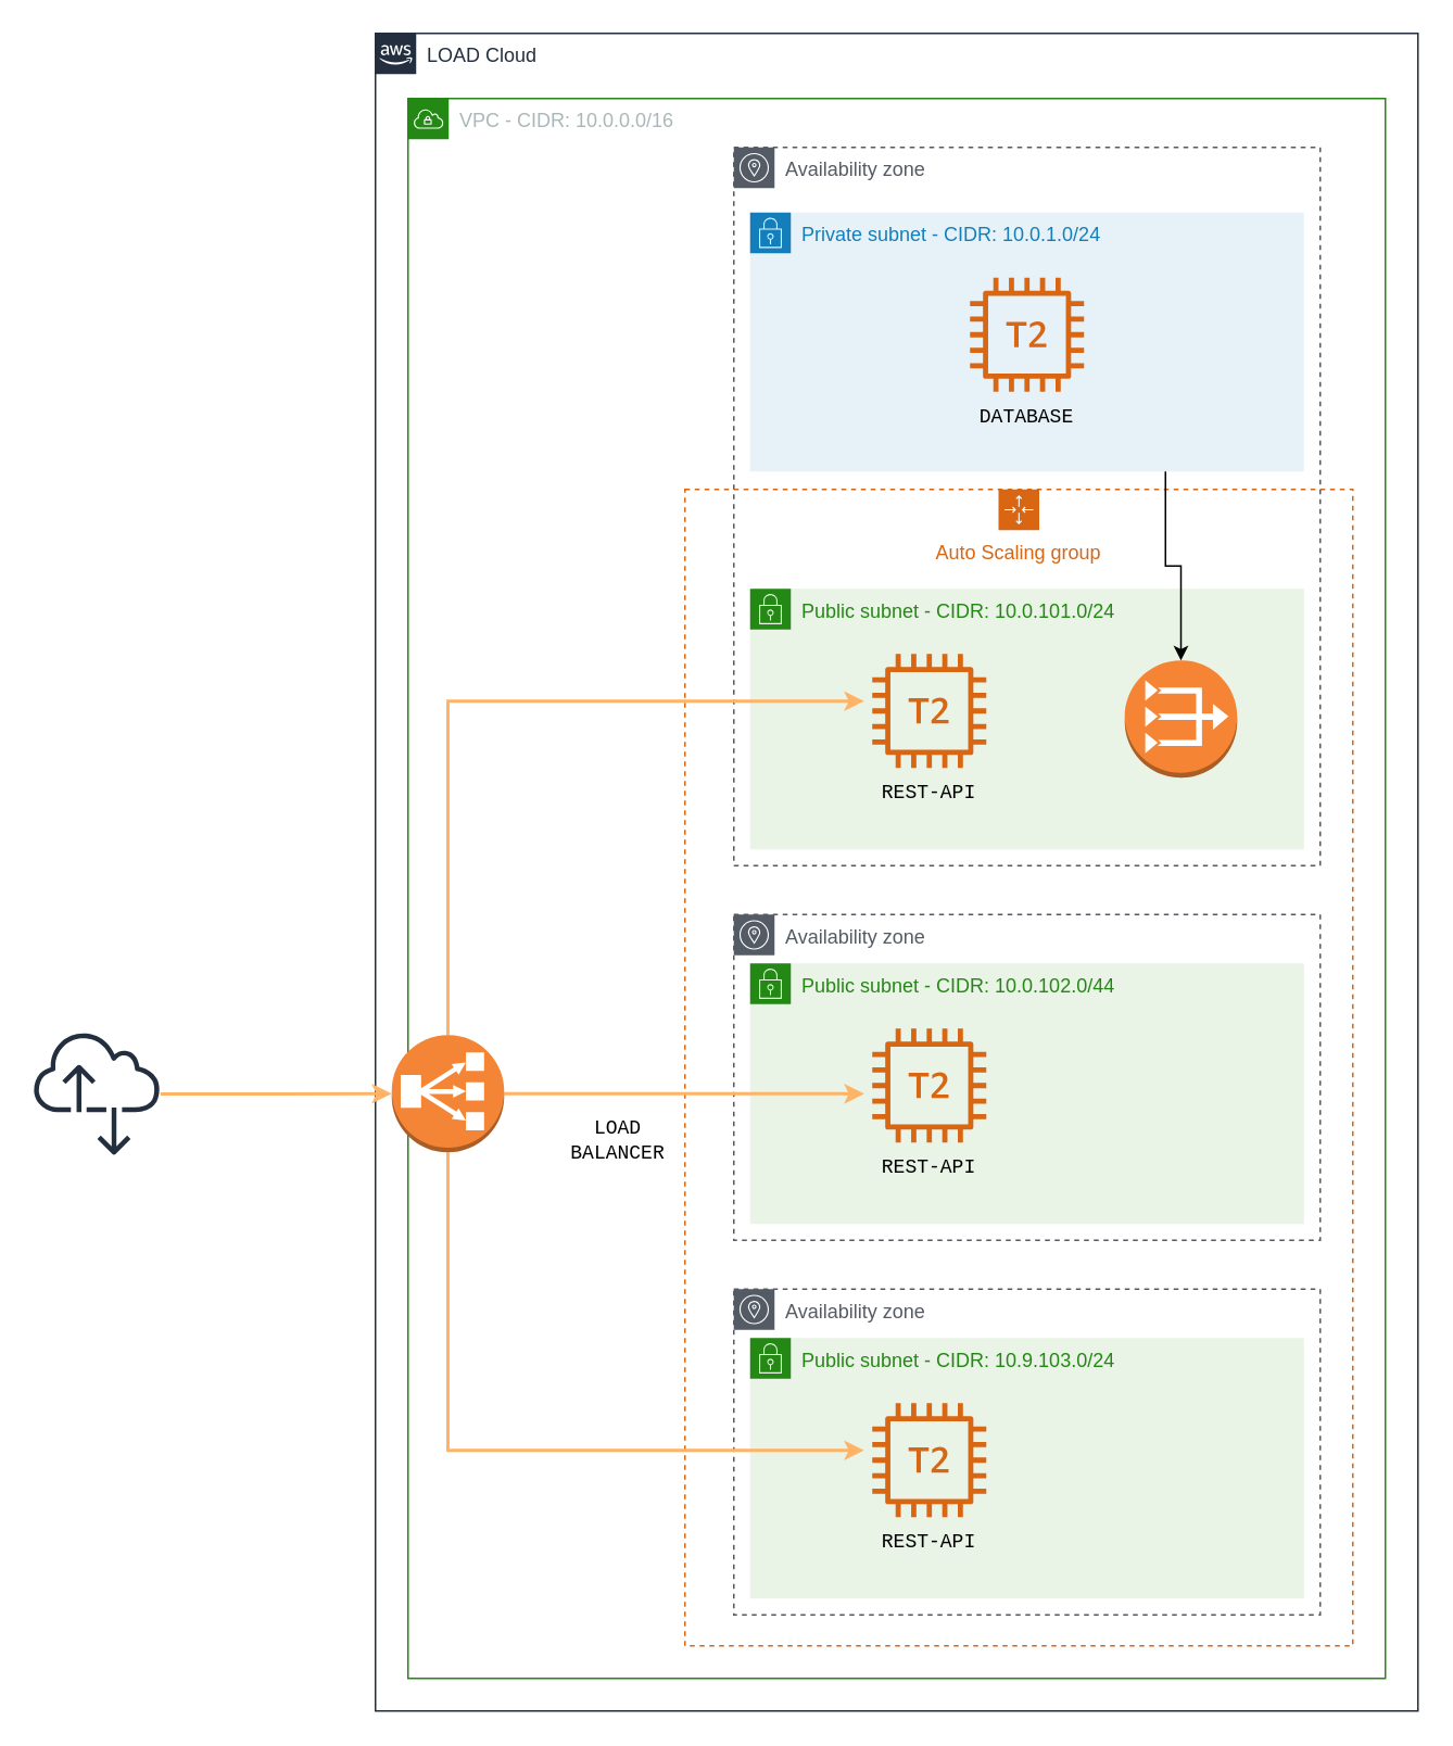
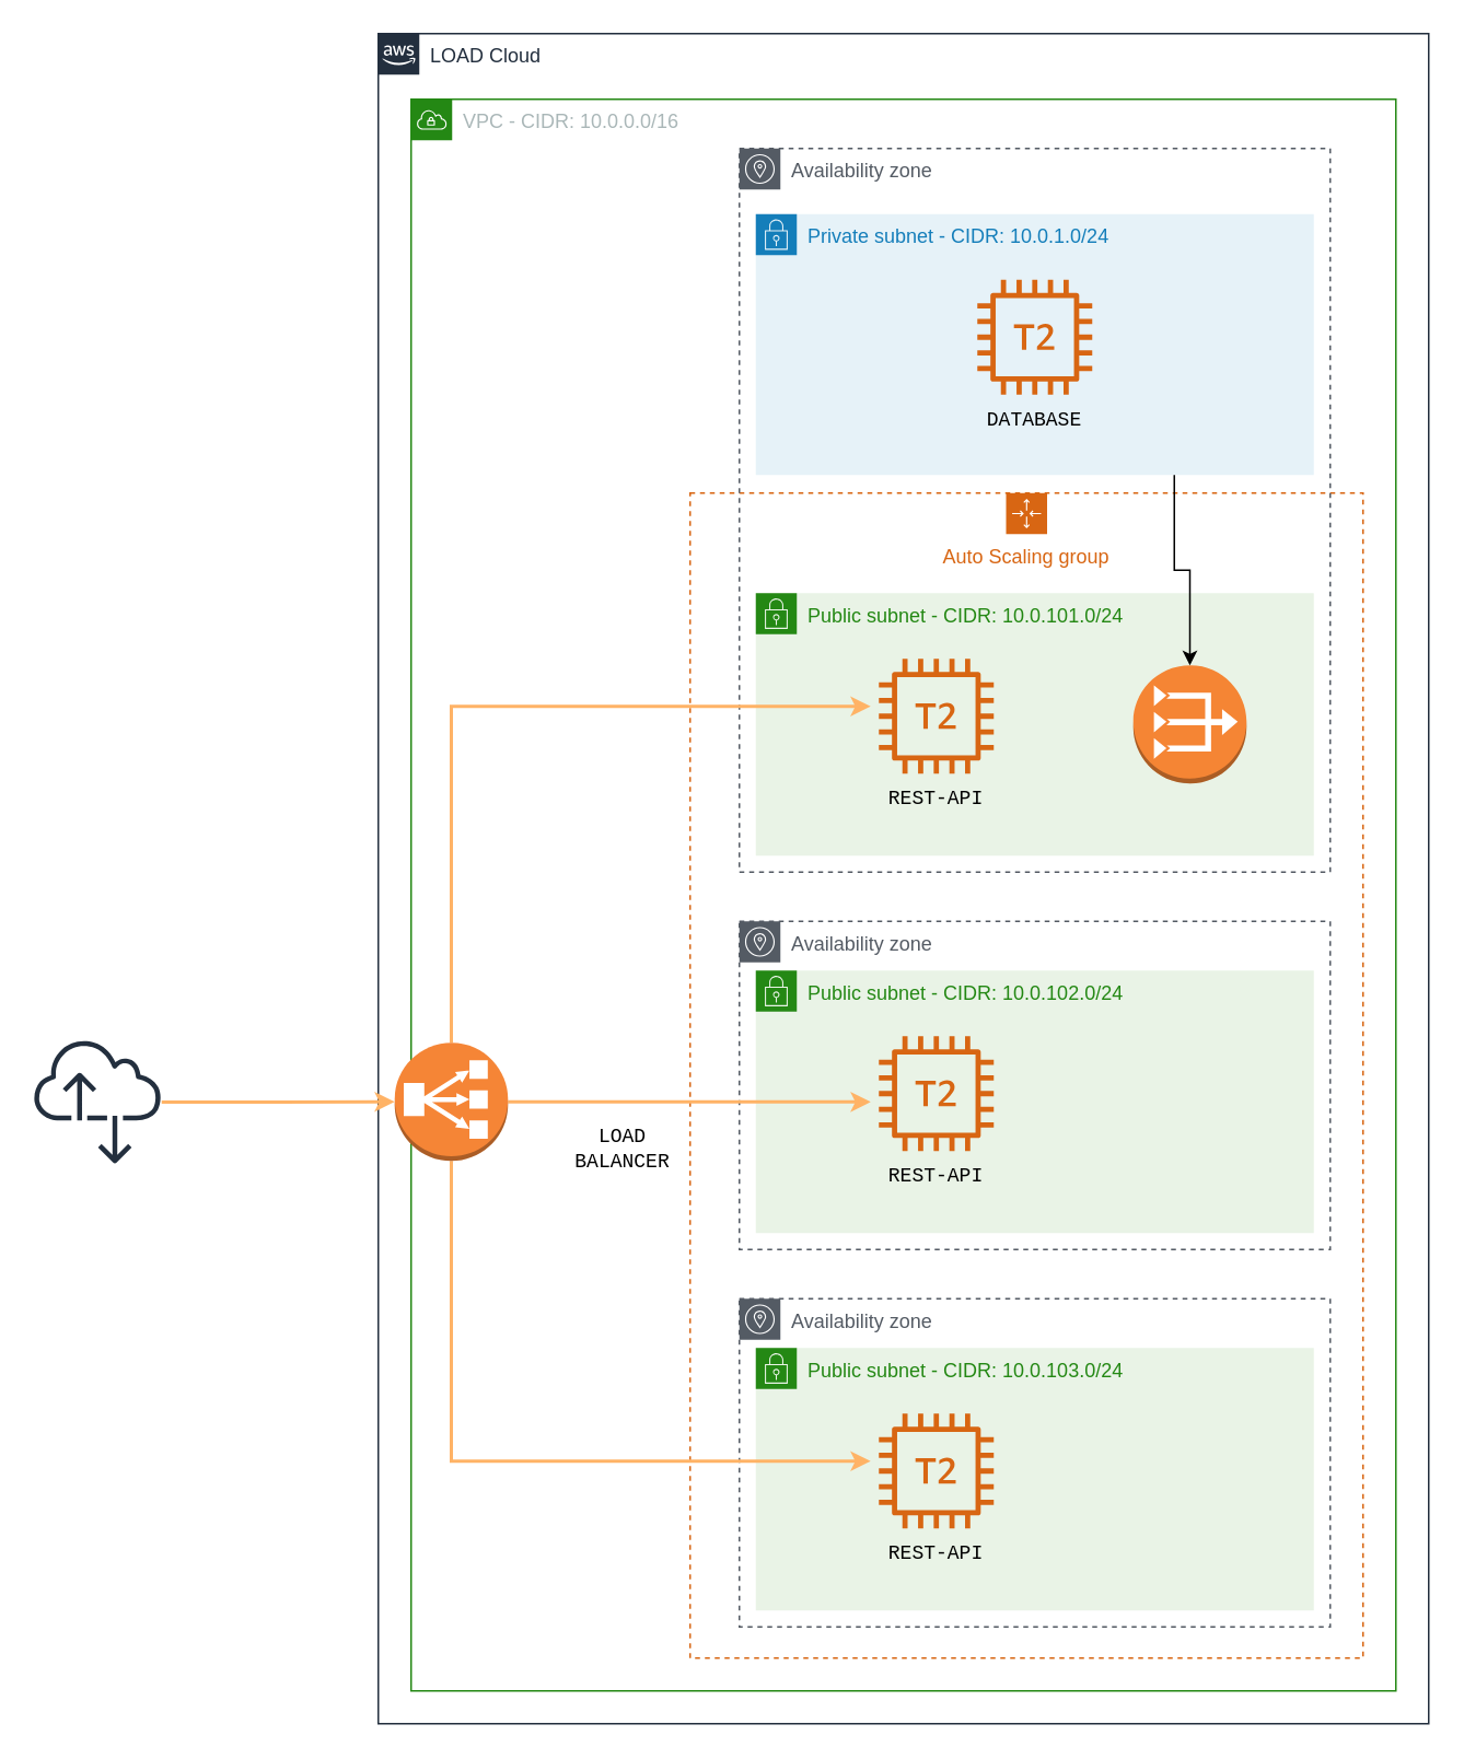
  <mxCell id="0" />
  <mxCell id="1" parent="0" />
  <mxCell id="2" value="LOAD Cloud" style="points=[[0,0],[0.25,0],[0.5,0],[0.75,0],[1,0],[1,0.25],[1,0.5],[1,0.75],[1,1],[0.75,1],[0.5,1],[0.25,1],[0,1],[0,0.75],[0,0.5],[0,0.25]];outlineConnect=0;gradientColor=none;html=1;whiteSpace=wrap;fontSize=12;fontStyle=0;shape=mxgraph.aws4.group;grIcon=mxgraph.aws4.group_aws_cloud_alt;strokeColor=#232F3E;fillColor=none;verticalAlign=top;align=left;spacingLeft=30;fontColor=#232F3E;dashed=0;" vertex="1" parent="1"><mxGeometry x="230" y="20" width="640" height="1030" as="geometry" /></mxCell>
  <mxCell id="3" value="VPC - CIDR: &lt;span class=&quot;pl-s&quot;&gt;&lt;span class=&quot;pl-pds&quot;&gt;&lt;/span&gt;10.0.0.0/16&lt;span class=&quot;pl-pds&quot;&gt;&lt;/span&gt;&lt;/span&gt;" style="points=[[0,0],[0.25,0],[0.5,0],[0.75,0],[1,0],[1,0.25],[1,0.5],[1,0.75],[1,1],[0.75,1],[0.5,1],[0.25,1],[0,1],[0,0.75],[0,0.5],[0,0.25]];outlineConnect=0;gradientColor=none;html=1;whiteSpace=wrap;fontSize=12;fontStyle=0;shape=mxgraph.aws4.group;grIcon=mxgraph.aws4.group_vpc;strokeColor=#248814;fillColor=none;verticalAlign=top;align=left;spacingLeft=30;fontColor=#AAB7B8;dashed=0;" vertex="1" parent="1"><mxGeometry x="250" y="60" width="600" height="970" as="geometry" /></mxCell>
  <mxCell id="4" value="Auto Scaling group" style="points=[[0,0],[0.25,0],[0.5,0],[0.75,0],[1,0],[1,0.25],[1,0.5],[1,0.75],[1,1],[0.75,1],[0.5,1],[0.25,1],[0,1],[0,0.75],[0,0.5],[0,0.25]];outlineConnect=0;gradientColor=none;html=1;whiteSpace=wrap;fontSize=12;fontStyle=0;shape=mxgraph.aws4.groupCenter;grIcon=mxgraph.aws4.group_auto_scaling_group;grStroke=1;strokeColor=#D86613;fillColor=none;verticalAlign=top;align=center;fontColor=#D86613;dashed=1;spacingTop=25;" vertex="1" parent="1"><mxGeometry x="420" y="300" width="410" height="710" as="geometry" /></mxCell>
  <mxCell id="5" value="Availability zone" style="outlineConnect=0;gradientColor=none;html=1;whiteSpace=wrap;fontSize=12;fontStyle=0;shape=mxgraph.aws4.group;grIcon=mxgraph.aws4.group_availability_zone;strokeColor=#545B64;fillColor=none;verticalAlign=top;align=left;spacingLeft=30;fontColor=#545B64;dashed=1;" vertex="1" parent="1"><mxGeometry x="450" y="791" width="360" height="200" as="geometry" /></mxCell>
  <mxCell id="6" value="Availability zone" style="outlineConnect=0;gradientColor=none;html=1;whiteSpace=wrap;fontSize=12;fontStyle=0;shape=mxgraph.aws4.group;grIcon=mxgraph.aws4.group_availability_zone;strokeColor=#545B64;fillColor=none;verticalAlign=top;align=left;spacingLeft=30;fontColor=#545B64;dashed=1;" vertex="1" parent="1"><mxGeometry x="450" y="561" width="360" height="200" as="geometry" /></mxCell>
  <mxCell id="7" value="Availability zone" style="outlineConnect=0;gradientColor=none;html=1;whiteSpace=wrap;fontSize=12;fontStyle=0;shape=mxgraph.aws4.group;grIcon=mxgraph.aws4.group_availability_zone;strokeColor=#545B64;fillColor=none;verticalAlign=top;align=left;spacingLeft=30;fontColor=#545B64;dashed=1;" vertex="1" parent="1"><mxGeometry x="450" y="90" width="360" height="441" as="geometry" /></mxCell>
  <mxCell id="8" value="Private subnet - CIDR: &lt;span class=&quot;pl-s&quot;&gt;10.0.1.0/24&lt;span class=&quot;pl-pds&quot;&gt;&lt;/span&gt;&lt;/span&gt;" style="points=[[0,0],[0.25,0],[0.5,0],[0.75,0],[1,0],[1,0.25],[1,0.5],[1,0.75],[1,1],[0.75,1],[0.5,1],[0.25,1],[0,1],[0,0.75],[0,0.5],[0,0.25]];outlineConnect=0;gradientColor=none;html=1;whiteSpace=wrap;fontSize=12;fontStyle=0;shape=mxgraph.aws4.group;grIcon=mxgraph.aws4.group_security_group;grStroke=0;strokeColor=#147EBA;fillColor=#E6F2F8;verticalAlign=top;align=left;spacingLeft=30;fontColor=#147EBA;dashed=0;" vertex="1" parent="1"><mxGeometry x="460" y="130" width="340" height="159" as="geometry" /></mxCell>
  <mxCell id="9" value="Public subnet - CIDR: &lt;span class=&quot;pl-s&quot;&gt;&lt;span class=&quot;pl-pds&quot;&gt;&lt;/span&gt;10.0.101.0/24&lt;/span&gt;" style="points=[[0,0],[0.25,0],[0.5,0],[0.75,0],[1,0],[1,0.25],[1,0.5],[1,0.75],[1,1],[0.75,1],[0.5,1],[0.25,1],[0,1],[0,0.75],[0,0.5],[0,0.25]];outlineConnect=0;gradientColor=none;html=1;whiteSpace=wrap;fontSize=12;fontStyle=0;shape=mxgraph.aws4.group;grIcon=mxgraph.aws4.group_security_group;grStroke=0;strokeColor=#248814;fillColor=#E9F3E6;verticalAlign=top;align=left;spacingLeft=30;fontColor=#248814;dashed=0;" vertex="1" parent="1"><mxGeometry x="460" y="361" width="340" height="160" as="geometry" /></mxCell>
  <mxCell id="10" value="REST-API" style="text;html=1;strokeColor=none;fillColor=none;align=center;verticalAlign=middle;whiteSpace=wrap;rounded=0;fontFamily=Courier New;" vertex="1" parent="1"><mxGeometry x="535" y="477.04" width="70" height="20" as="geometry" /></mxCell>
  <mxCell id="11" value="" style="outlineConnect=0;fontColor=#232F3E;gradientColor=none;fillColor=#D86613;strokeColor=none;dashed=0;verticalLabelPosition=bottom;verticalAlign=top;align=center;html=1;fontSize=12;fontStyle=0;aspect=fixed;pointerEvents=1;shape=mxgraph.aws4.t2_instance;" vertex="1" parent="1"><mxGeometry x="595.003" y="170.001" width="70" height="70" as="geometry" /></mxCell>
  <mxCell id="12" value="DATABASE" style="text;html=1;strokeColor=none;fillColor=none;align=center;verticalAlign=middle;whiteSpace=wrap;rounded=0;fontFamily=Courier New;" vertex="1" parent="1"><mxGeometry x="595" y="246.04" width="70" height="20" as="geometry" /></mxCell>
  <mxCell id="13" style="edgeStyle=orthogonalEdgeStyle;rounded=0;orthogonalLoop=1;jettySize=auto;html=1;strokeColor=#FFB366;strokeWidth=2;fontFamily=Courier New;fontSize=18;" edge="1" parent="1" source="26"><mxGeometry relative="1" as="geometry"><mxPoint x="530" y="430" as="targetPoint" /><Array as="points"><mxPoint x="274" y="430" /></Array></mxGeometry></mxCell>
- <mxCell id="14" value="Public subnet - CIDR: &lt;span class=&quot;pl-s&quot;&gt;&lt;span class=&quot;pl-pds&quot;&gt;&lt;/span&gt;10.0.102.0/44&lt;/span&gt;" style="points=[[0,0],[0.25,0],[0.5,0],[0.75,0],[1,0],[1,0.25],[1,0.5],[1,0.75],[1,1],[0.75,1],[0.5,1],[0.25,1],[0,1],[0,0.75],[0,0.5],[0,0.25]];outlineConnect=0;gradientColor=none;html=1;whiteSpace=wrap;fontSize=12;fontStyle=0;shape=mxgraph.aws4.group;grIcon=mxgraph.aws4.group_security_group;grStroke=0;strokeColor=#248814;fillColor=#E9F3E6;verticalAlign=top;align=left;spacingLeft=30;fontColor=#248814;dashed=0;" vertex="1" parent="1"><mxGeometry x="460" y="591" width="340" height="160" as="geometry" /></mxCell>
+ <mxCell id="14" value="Public subnet - CIDR: &lt;span class=&quot;pl-s&quot;&gt;&lt;span class=&quot;pl-pds&quot;&gt;&lt;/span&gt;10.0.102.0/24&lt;/span&gt;" style="points=[[0,0],[0.25,0],[0.5,0],[0.75,0],[1,0],[1,0.25],[1,0.5],[1,0.75],[1,1],[0.75,1],[0.5,1],[0.25,1],[0,1],[0,0.75],[0,0.5],[0,0.25]];outlineConnect=0;gradientColor=none;html=1;whiteSpace=wrap;fontSize=12;fontStyle=0;shape=mxgraph.aws4.group;grIcon=mxgraph.aws4.group_security_group;grStroke=0;strokeColor=#248814;fillColor=#E9F3E6;verticalAlign=top;align=left;spacingLeft=30;fontColor=#248814;dashed=0;" vertex="1" parent="1"><mxGeometry x="460" y="591" width="340" height="160" as="geometry" /></mxCell>
  <mxCell id="15" value="" style="outlineConnect=0;fontColor=#232F3E;gradientColor=none;fillColor=#D86613;strokeColor=none;dashed=0;verticalLabelPosition=bottom;verticalAlign=top;align=center;html=1;fontSize=12;fontStyle=0;aspect=fixed;pointerEvents=1;shape=mxgraph.aws4.t2_instance;" vertex="1" parent="1"><mxGeometry x="535.003" y="631.001" width="70" height="70" as="geometry" /></mxCell>
  <mxCell id="16" value="REST-API" style="text;html=1;strokeColor=none;fillColor=none;align=center;verticalAlign=middle;whiteSpace=wrap;rounded=0;fontFamily=Courier New;" vertex="1" parent="1"><mxGeometry x="535" y="707.04" width="70" height="20" as="geometry" /></mxCell>
- <mxCell id="17" value="Public subnet - CIDR: &lt;span class=&quot;pl-s&quot;&gt;&lt;span class=&quot;pl-pds&quot;&gt;&lt;/span&gt;10.9.103.0/24&lt;/span&gt;" style="points=[[0,0],[0.25,0],[0.5,0],[0.75,0],[1,0],[1,0.25],[1,0.5],[1,0.75],[1,1],[0.75,1],[0.5,1],[0.25,1],[0,1],[0,0.75],[0,0.5],[0,0.25]];outlineConnect=0;gradientColor=none;html=1;whiteSpace=wrap;fontSize=12;fontStyle=0;shape=mxgraph.aws4.group;grIcon=mxgraph.aws4.group_security_group;grStroke=0;strokeColor=#248814;fillColor=#E9F3E6;verticalAlign=top;align=left;spacingLeft=30;fontColor=#248814;dashed=0;" vertex="1" parent="1"><mxGeometry x="460" y="821" width="340" height="160" as="geometry" /></mxCell>
+ <mxCell id="17" value="Public subnet - CIDR: &lt;span class=&quot;pl-s&quot;&gt;&lt;span class=&quot;pl-pds&quot;&gt;&lt;/span&gt;10.0.103.0/24&lt;/span&gt;" style="points=[[0,0],[0.25,0],[0.5,0],[0.75,0],[1,0],[1,0.25],[1,0.5],[1,0.75],[1,1],[0.75,1],[0.5,1],[0.25,1],[0,1],[0,0.75],[0,0.5],[0,0.25]];outlineConnect=0;gradientColor=none;html=1;whiteSpace=wrap;fontSize=12;fontStyle=0;shape=mxgraph.aws4.group;grIcon=mxgraph.aws4.group_security_group;grStroke=0;strokeColor=#248814;fillColor=#E9F3E6;verticalAlign=top;align=left;spacingLeft=30;fontColor=#248814;dashed=0;" vertex="1" parent="1"><mxGeometry x="460" y="821" width="340" height="160" as="geometry" /></mxCell>
  <mxCell id="18" value="" style="outlineConnect=0;fontColor=#232F3E;gradientColor=none;fillColor=#D86613;strokeColor=none;dashed=0;verticalLabelPosition=bottom;verticalAlign=top;align=center;html=1;fontSize=12;fontStyle=0;aspect=fixed;pointerEvents=1;shape=mxgraph.aws4.t2_instance;" vertex="1" parent="1"><mxGeometry x="535.003" y="861.001" width="70" height="70" as="geometry" /></mxCell>
  <mxCell id="19" value="REST-API" style="text;html=1;strokeColor=none;fillColor=none;align=center;verticalAlign=middle;whiteSpace=wrap;rounded=0;fontFamily=Courier New;" vertex="1" parent="1"><mxGeometry x="535" y="937.04" width="70" height="20" as="geometry" /></mxCell>
  <mxCell id="20" value="" style="outlineConnect=0;dashed=0;verticalLabelPosition=bottom;verticalAlign=top;align=center;html=1;shape=mxgraph.aws3.vpc_nat_gateway;fillColor=#F58534;gradientColor=none;fontFamily=Courier New;fontSize=18;" vertex="1" parent="1"><mxGeometry x="690" y="405" width="69" height="72" as="geometry" /></mxCell>
  <mxCell id="21" style="edgeStyle=orthogonalEdgeStyle;rounded=0;orthogonalLoop=1;jettySize=auto;html=1;fontFamily=Courier New;fontSize=18;exitX=0.75;exitY=1;exitDx=0;exitDy=0;" edge="1" parent="1" source="8" target="20"><mxGeometry relative="1" as="geometry" /></mxCell>
  <mxCell id="22" value="" style="outlineConnect=0;fontColor=#232F3E;gradientColor=none;fillColor=#D86613;strokeColor=none;dashed=0;verticalLabelPosition=bottom;verticalAlign=top;align=center;html=1;fontSize=12;fontStyle=0;aspect=fixed;pointerEvents=1;shape=mxgraph.aws4.t2_instance;" vertex="1" parent="1"><mxGeometry x="535.003" y="401.001" width="70" height="70" as="geometry" /></mxCell>
  <mxCell id="23" style="edgeStyle=orthogonalEdgeStyle;rounded=0;orthogonalLoop=1;jettySize=auto;html=1;strokeColor=#FFB366;strokeWidth=2;fontFamily=Courier New;fontSize=18;" edge="1" parent="1" source="26"><mxGeometry relative="1" as="geometry"><mxPoint x="530" y="671.04" as="targetPoint" /></mxGeometry></mxCell>
  <mxCell id="24" style="edgeStyle=orthogonalEdgeStyle;rounded=0;orthogonalLoop=1;jettySize=auto;html=1;strokeColor=#FFB366;strokeWidth=2;fontFamily=Courier New;fontSize=18;" edge="1" parent="1" source="26"><mxGeometry relative="1" as="geometry"><mxPoint x="530" y="890" as="targetPoint" /><Array as="points"><mxPoint x="274" y="890" /></Array></mxGeometry></mxCell>
  <mxCell id="25" value="LOAD BALANCER" style="text;html=1;strokeColor=none;fillColor=none;align=center;verticalAlign=middle;whiteSpace=wrap;rounded=0;fontFamily=Courier New;" vertex="1" parent="1"><mxGeometry x="344" y="690" width="70" height="20" as="geometry" /></mxCell>
  <mxCell id="26" value="" style="outlineConnect=0;dashed=0;verticalLabelPosition=bottom;verticalAlign=top;align=center;html=1;shape=mxgraph.aws3.classic_load_balancer;fillColor=#F58536;gradientColor=none;direction=east;" vertex="1" parent="1"><mxGeometry x="240" y="635.04" width="69" height="72" as="geometry" /></mxCell>
  <mxCell id="27" style="edgeStyle=orthogonalEdgeStyle;rounded=0;orthogonalLoop=1;jettySize=auto;html=1;strokeColor=#FFB366;strokeWidth=2;fontFamily=Courier New;fontSize=18;" edge="1" parent="1" source="28" target="26"><mxGeometry relative="1" as="geometry"><mxPoint x="180" y="680" as="targetPoint" /></mxGeometry></mxCell>
  <mxCell id="28" value="" style="outlineConnect=0;fontColor=#232F3E;gradientColor=none;fillColor=#232F3E;strokeColor=none;dashed=0;verticalLabelPosition=bottom;verticalAlign=top;align=center;html=1;fontSize=12;fontStyle=0;aspect=fixed;pointerEvents=1;shape=mxgraph.aws4.internet_alt2;" vertex="1" parent="1"><mxGeometry x="20" y="632" width="78" height="78" as="geometry" /></mxCell>
